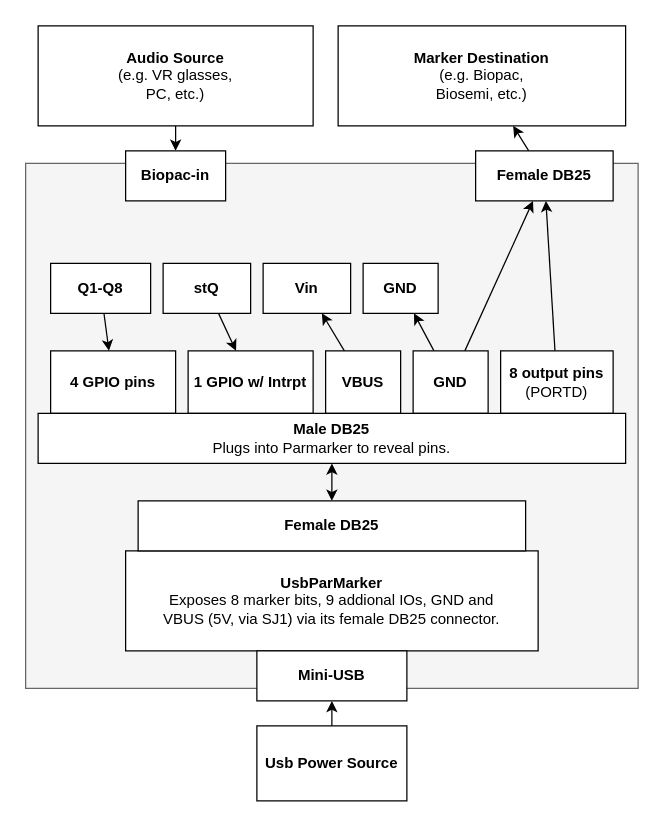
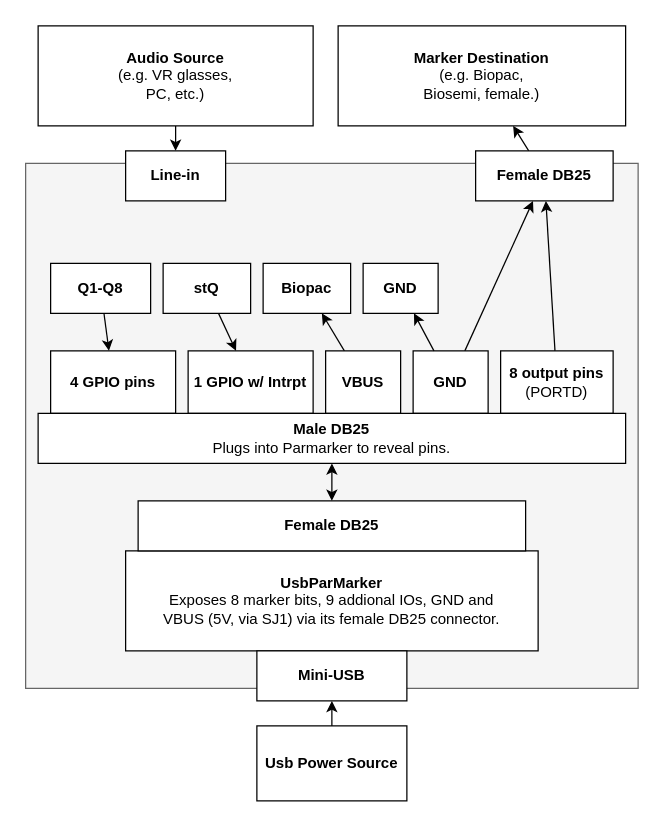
  <mxCell id="0" />
  <mxCell id="1" parent="0" />
  <mxCell id="2" value="" style="rounded=0;whiteSpace=wrap;html=1;fillColor=#f5f5f5;fontColor=#333333;strokeColor=#666666;fontStyle=1" vertex="1" parent="1"><mxGeometry x="20" y="130" width="490" height="420" as="geometry" /></mxCell>
  <mxCell id="3" value="&lt;b&gt;UsbParMarker&lt;br&gt;&lt;/b&gt;Exposes 8 marker bits, 9 addional IOs, GND and&lt;br&gt;VBUS (5V, via SJ1) via its female DB25 connector.&lt;b&gt;&lt;br&gt;&lt;/b&gt;" style="rounded=0;whiteSpace=wrap;html=1;" vertex="1" parent="1"><mxGeometry x="100" y="440" width="330" height="80" as="geometry" /></mxCell>
  <mxCell id="4" value="" style="edgeStyle=none;html=1;exitX=0.5;exitY=1;exitDx=0;exitDy=0;entryX=0.5;entryY=0;entryDx=0;entryDy=0;" edge="1" parent="1" source="5" target="24"><mxGeometry relative="1" as="geometry" /></mxCell>
  <mxCell id="5" value="&lt;b&gt;Audio Source&lt;/b&gt;&lt;br&gt;(e.g. VR glasses,&lt;br&gt;PC, etc.)" style="rounded=0;whiteSpace=wrap;html=1;" vertex="1" parent="1"><mxGeometry x="30" y="20" width="220" height="80" as="geometry" /></mxCell>
  <mxCell id="6" value="&lt;b&gt;4 GPIO pins&lt;/b&gt;" style="rounded=0;whiteSpace=wrap;html=1;" vertex="1" parent="1"><mxGeometry x="40" y="280" width="100" height="50" as="geometry" /></mxCell>
  <mxCell id="7" style="edgeStyle=none;html=1;" edge="1" parent="1" source="8" target="15"><mxGeometry relative="1" as="geometry" /></mxCell>
  <mxCell id="8" value="&lt;b&gt;8 output pins&lt;/b&gt; (PORTD)" style="rounded=0;whiteSpace=wrap;html=1;" vertex="1" parent="1"><mxGeometry x="400" y="280" width="90" height="50" as="geometry" /></mxCell>
  <mxCell id="9" value="&lt;b&gt;Mini-USB&lt;/b&gt;" style="rounded=0;whiteSpace=wrap;html=1;" vertex="1" parent="1"><mxGeometry x="205" y="520" width="120" height="40" as="geometry" /></mxCell>
  <mxCell id="10" value="" style="edgeStyle=none;html=1;" edge="1" parent="1" source="11" target="9"><mxGeometry relative="1" as="geometry" /></mxCell>
  <mxCell id="11" value="&lt;b&gt;Usb Power Source&lt;/b&gt;" style="rounded=0;whiteSpace=wrap;html=1;" vertex="1" parent="1"><mxGeometry x="205" y="580" width="120" height="60" as="geometry" /></mxCell>
- <mxCell id="12" value="&lt;b&gt;Marker Destination&lt;/b&gt;&lt;br&gt;(e.g. Biopac,&lt;br&gt;Biosemi, etc.)" style="rounded=0;whiteSpace=wrap;html=1;" vertex="1" parent="1"><mxGeometry x="270" y="20" width="230" height="80" as="geometry" /></mxCell>
+ <mxCell id="12" value="&lt;b&gt;Marker Destination&lt;/b&gt;&lt;br&gt;(e.g. Biopac,&lt;br&gt;Biosemi, female.)" style="rounded=0;whiteSpace=wrap;html=1;" vertex="1" parent="1"><mxGeometry x="270" y="20" width="230" height="80" as="geometry" /></mxCell>
  <mxCell id="13" value="&lt;span style=&quot;color: rgba(0, 0, 0, 0); font-family: monospace; font-size: 0px; text-align: start;&quot;&gt;%3CmxGraphModel%3E%3Croot%3E%3CmxCell%20id%3D%220%22%2F%3E%3CmxCell%20id%3D%221%22%20parent%3D%220%22%2F%3E%3CmxCell%20id%3D%222%22%20value%3D%22Line-in%22%20style%3D%22rounded%3D0%3BwhiteSpace%3Dwrap%3Bhtml%3D1%3B%22%20vertex%3D%221%22%20parent%3D%221%22%3E%3CmxGeometry%20x%3D%22255%22%20y%3D%22245%22%20width%3D%2280%22%20height%3D%2240%22%20as%3D%22geometry%22%2F%3E%3C%2FmxCell%3E%3C%2Froot%3E%3C%2FmxGraphModel%3E&lt;/span&gt;" style="text;html=1;align=center;verticalAlign=middle;resizable=0;points=[];autosize=1;strokeColor=none;fillColor=none;" vertex="1" parent="1"><mxGeometry x="450" y="185" width="20" height="30" as="geometry" /></mxCell>
  <mxCell id="14" value="" style="edgeStyle=none;html=1;" edge="1" parent="1" source="15" target="12"><mxGeometry relative="1" as="geometry" /></mxCell>
  <mxCell id="15" value="&lt;b&gt;Female DB25&lt;/b&gt;" style="rounded=0;whiteSpace=wrap;html=1;" vertex="1" parent="1"><mxGeometry x="380" y="120" width="110" height="40" as="geometry" /></mxCell>
  <mxCell id="16" value="&lt;b&gt;Female DB25&lt;/b&gt;" style="rounded=0;whiteSpace=wrap;html=1;" vertex="1" parent="1"><mxGeometry x="110" y="400" width="310" height="40" as="geometry" /></mxCell>
  <mxCell id="17" value="" style="edgeStyle=none;html=1;startArrow=classic;startFill=1;" edge="1" parent="1" source="23" target="16"><mxGeometry relative="1" as="geometry" /></mxCell>
  <mxCell id="18" value="&lt;b&gt;1 GPIO w/ Intrpt&lt;/b&gt;" style="rounded=0;whiteSpace=wrap;html=1;" vertex="1" parent="1"><mxGeometry x="150" y="280" width="100" height="50" as="geometry" /></mxCell>
  <mxCell id="19" value="" style="edgeStyle=none;html=1;" edge="1" parent="1" source="20" target="29"><mxGeometry relative="1" as="geometry" /></mxCell>
  <mxCell id="20" value="&lt;b&gt;VBUS&lt;/b&gt;" style="rounded=0;whiteSpace=wrap;html=1;" vertex="1" parent="1"><mxGeometry x="260" y="280" width="60" height="50" as="geometry" /></mxCell>
  <mxCell id="21" style="edgeStyle=none;html=1;startArrow=none;startFill=0;" edge="1" parent="1" source="22" target="15"><mxGeometry relative="1" as="geometry" /></mxCell>
  <mxCell id="22" value="&lt;b&gt;GND&lt;/b&gt;" style="rounded=0;whiteSpace=wrap;html=1;" vertex="1" parent="1"><mxGeometry x="330" y="280" width="60" height="50" as="geometry" /></mxCell>
  <mxCell id="23" value="&lt;b&gt;Male DB25&lt;br&gt;&lt;/b&gt;Plugs into Parmarker to reveal pins." style="rounded=0;whiteSpace=wrap;html=1;" vertex="1" parent="1"><mxGeometry x="30" y="330" width="470" height="40" as="geometry" /></mxCell>
- <mxCell id="24" value="&lt;b&gt;Biopac-in&lt;/b&gt;" style="rounded=0;whiteSpace=wrap;html=1;" vertex="1" parent="1"><mxGeometry x="100" y="120" width="80" height="40" as="geometry" /></mxCell>
+ <mxCell id="24" value="&lt;b&gt;Line-in&lt;/b&gt;" style="rounded=0;whiteSpace=wrap;html=1;" vertex="1" parent="1"><mxGeometry x="100" y="120" width="80" height="40" as="geometry" /></mxCell>
  <mxCell id="25" value="" style="edgeStyle=none;html=1;" edge="1" parent="1" source="26" target="6"><mxGeometry relative="1" as="geometry" /></mxCell>
  <mxCell id="26" value="&lt;b&gt;Q1-Q8&lt;/b&gt;" style="rounded=0;whiteSpace=wrap;html=1;" vertex="1" parent="1"><mxGeometry x="40" y="210" width="80" height="40" as="geometry" /></mxCell>
  <mxCell id="27" value="" style="edgeStyle=none;html=1;" edge="1" parent="1" source="28" target="18"><mxGeometry relative="1" as="geometry" /></mxCell>
  <mxCell id="28" value="&lt;b&gt;stQ&lt;/b&gt;" style="rounded=0;whiteSpace=wrap;html=1;" vertex="1" parent="1"><mxGeometry x="130" y="210" width="70" height="40" as="geometry" /></mxCell>
- <mxCell id="29" value="&lt;b&gt;Vin&lt;/b&gt;" style="rounded=0;whiteSpace=wrap;html=1;" vertex="1" parent="1"><mxGeometry x="210" y="210" width="70" height="40" as="geometry" /></mxCell>
+ <mxCell id="29" value="&lt;b&gt;Biopac&lt;/b&gt;" style="rounded=0;whiteSpace=wrap;html=1;" vertex="1" parent="1"><mxGeometry x="210" y="210" width="70" height="40" as="geometry" /></mxCell>
  <mxCell id="30" value="&lt;b&gt;GND&lt;/b&gt;" style="rounded=0;whiteSpace=wrap;html=1;" vertex="1" parent="1"><mxGeometry x="290" y="210" width="60" height="40" as="geometry" /></mxCell>
  <mxCell id="31" value="" style="edgeStyle=none;html=1;" edge="1" parent="1" source="22" target="30"><mxGeometry relative="1" as="geometry" /></mxCell>
